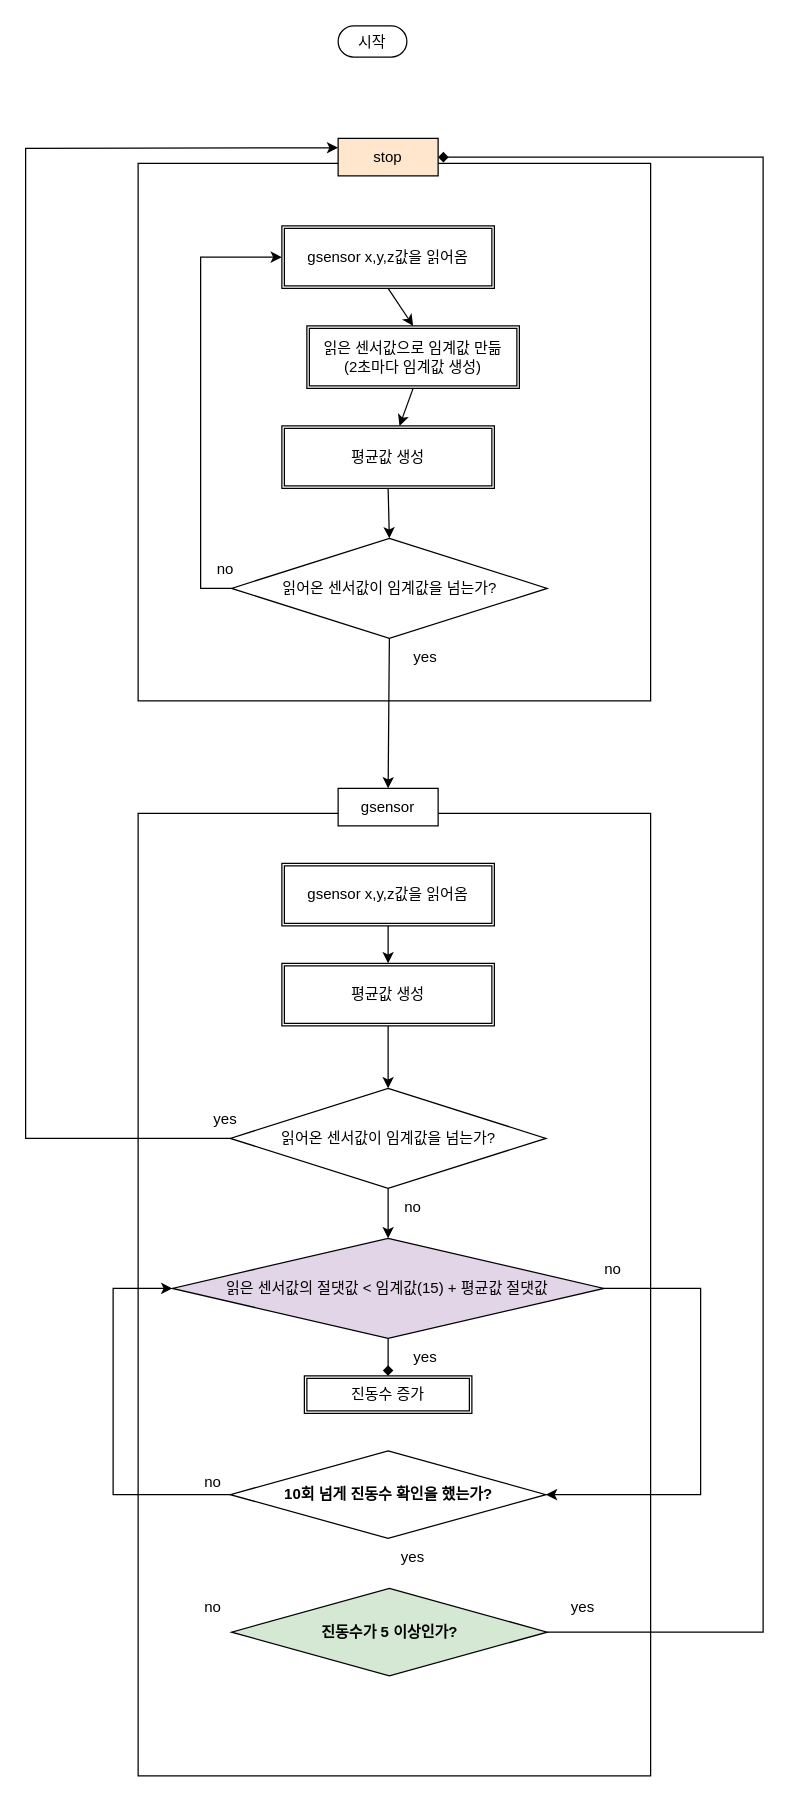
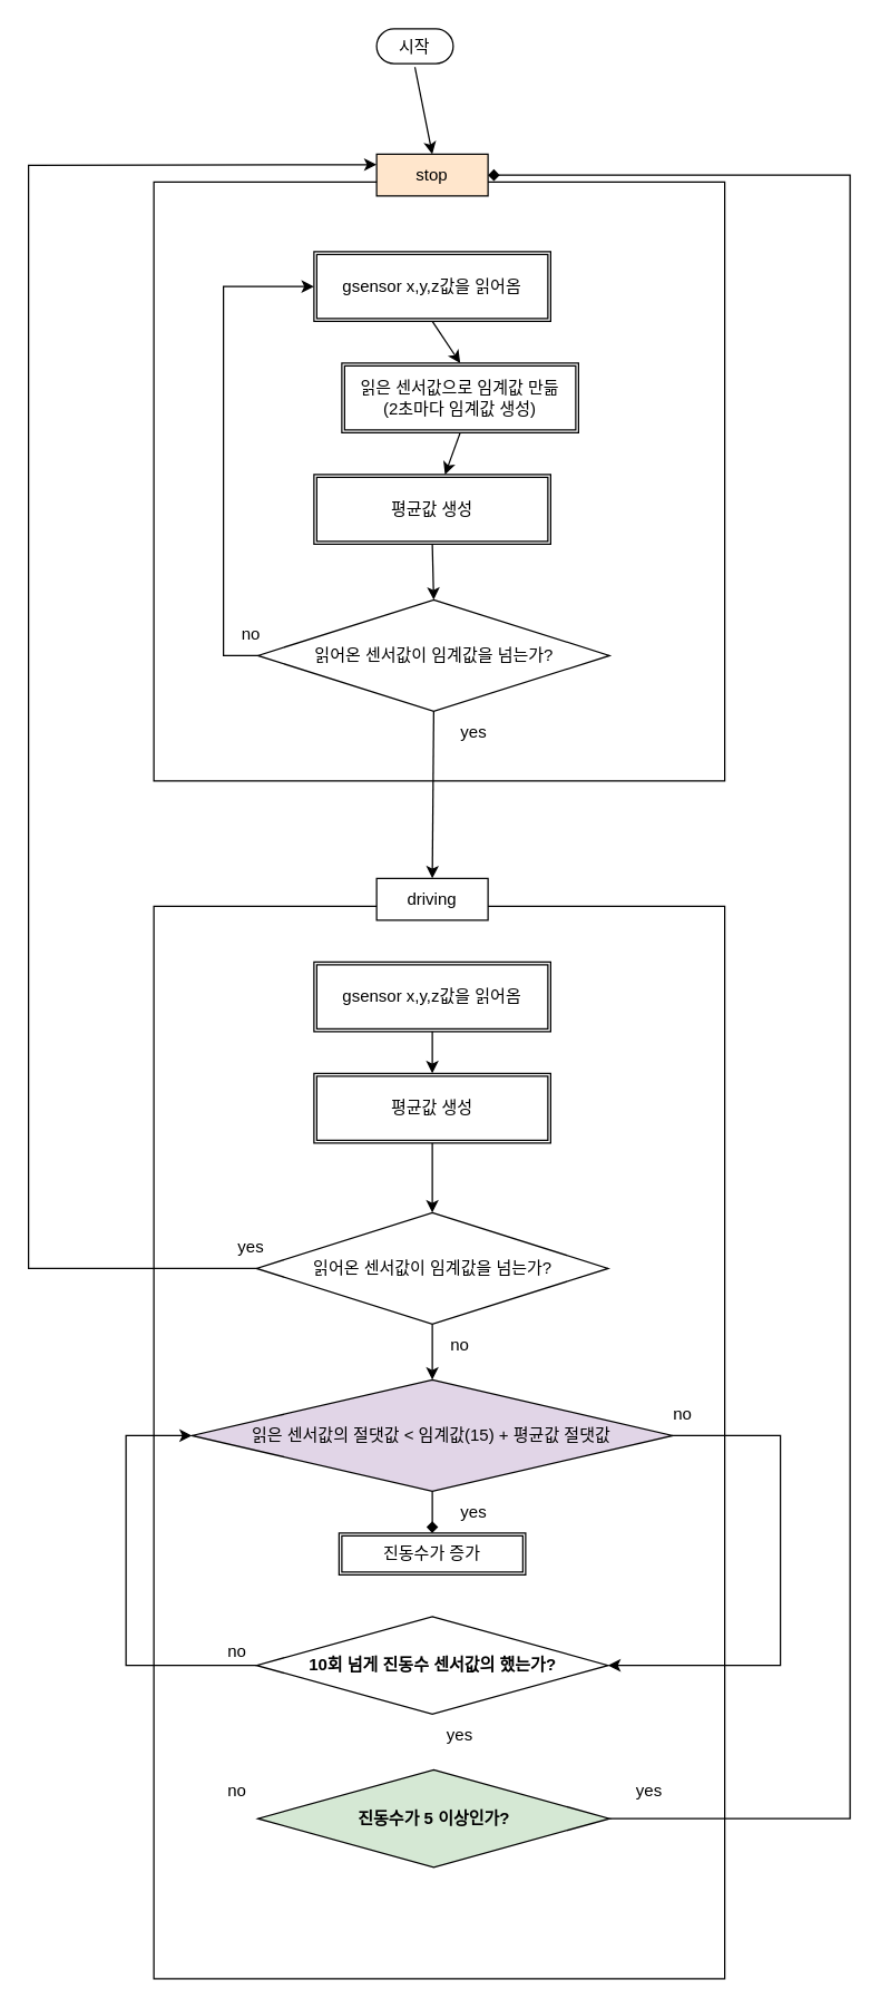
  <mxCell id="0" />
  <mxCell id="1" parent="0" />
  <mxCell id="2" value="시작" style="html=1;dashed=0;whiteSpace=wrap;shape=mxgraph.dfd.start" vertex="1" parent="1"><mxGeometry x="270" y="20" width="55" height="25" as="geometry" /></mxCell>
  <mxCell id="3" value="" style="rounded=0;whiteSpace=wrap;html=1;" vertex="1" parent="1"><mxGeometry x="110" y="130" width="410" height="430" as="geometry" /></mxCell>
  <mxCell id="4" value="stop" style="rounded=0;whiteSpace=wrap;html=1;fillColor=#ffe6cc;" vertex="1" parent="1"><mxGeometry x="270" y="110" width="80" height="30" as="geometry" /></mxCell>
+ <mxCell id="5" value="" style="endArrow=classic;html=1;rounded=0;exitX=0.5;exitY=0.5;exitDx=0;exitDy=15;exitPerimeter=0;entryX=0.5;entryY=0;entryDx=0;entryDy=0;" edge="1" parent="1" source="2" target="4"><mxGeometry width="50" height="50" relative="1" as="geometry"><mxPoint x="400" y="80" as="sourcePoint" /><mxPoint x="450" y="30" as="targetPoint" /></mxGeometry></mxCell>
  <mxCell id="6" value="gsensor x,y,z값을 읽어옴" style="shape=ext;double=1;rounded=0;whiteSpace=wrap;html=1;fillColor=default;" vertex="1" parent="1"><mxGeometry x="225" y="180" width="170" height="50" as="geometry" /></mxCell>
  <mxCell id="7" value="읽은 센서값으로 임계값 만듦&lt;br&gt;(2초마다 임계값 생성)" style="shape=ext;double=1;rounded=0;whiteSpace=wrap;html=1;" vertex="1" parent="1"><mxGeometry x="245" y="260" width="170" height="50" as="geometry" /></mxCell>
  <mxCell id="8" value="평균값 생성" style="shape=ext;double=1;rounded=0;whiteSpace=wrap;html=1;" vertex="1" parent="1"><mxGeometry x="225" y="340" width="170" height="50" as="geometry" /></mxCell>
  <mxCell id="9" value="읽어온 센서값이 임계값을 넘는가?" style="rhombus;whiteSpace=wrap;html=1;" vertex="1" parent="1"><mxGeometry x="184.75" y="430" width="252.5" height="80" as="geometry" /></mxCell>
  <mxCell id="10" value="" style="endArrow=classic;html=1;rounded=0;exitX=0;exitY=0.5;exitDx=0;exitDy=0;entryX=0;entryY=0.5;entryDx=0;entryDy=0;" edge="1" parent="1" source="9" target="6"><mxGeometry width="50" height="50" relative="1" as="geometry"><mxPoint x="180" y="440" as="sourcePoint" /><mxPoint x="230" y="390" as="targetPoint" /><Array as="points"><mxPoint x="160" y="470" /><mxPoint x="160" y="205" /></Array></mxGeometry></mxCell>
  <mxCell id="11" value="no" style="text;html=1;strokeColor=none;fillColor=none;align=center;verticalAlign=middle;whiteSpace=wrap;rounded=0;" vertex="1" parent="1"><mxGeometry x="150" y="440" width="60" height="30" as="geometry" /></mxCell>
  <mxCell id="12" value="" style="rounded=0;whiteSpace=wrap;html=1;" vertex="1" parent="1"><mxGeometry x="110" y="650" width="410" height="770" as="geometry" /></mxCell>
- <mxCell id="13" value="gsensor" style="rounded=0;whiteSpace=wrap;html=1;" vertex="1" parent="1"><mxGeometry x="270" y="630" width="80" height="30" as="geometry" /></mxCell>
+ <mxCell id="13" value="driving" style="rounded=0;whiteSpace=wrap;html=1;" vertex="1" parent="1"><mxGeometry x="270" y="630" width="80" height="30" as="geometry" /></mxCell>
  <mxCell id="14" value="" style="endArrow=classic;html=1;rounded=0;exitX=0.5;exitY=1;exitDx=0;exitDy=0;" edge="1" parent="1" source="9"><mxGeometry width="50" height="50" relative="1" as="geometry"><mxPoint x="390" y="550" as="sourcePoint" /><mxPoint x="310" y="630" as="targetPoint" /></mxGeometry></mxCell>
  <mxCell id="15" value="" style="endArrow=classic;html=1;rounded=0;exitX=0.5;exitY=1;exitDx=0;exitDy=0;entryX=0.5;entryY=0;entryDx=0;entryDy=0;" edge="1" parent="1" source="6" target="7"><mxGeometry width="50" height="50" relative="1" as="geometry"><mxPoint x="470" y="260" as="sourcePoint" /><mxPoint x="520" y="210" as="targetPoint" /></mxGeometry></mxCell>
  <mxCell id="16" value="" style="endArrow=classic;html=1;rounded=0;exitX=0.5;exitY=1;exitDx=0;exitDy=0;" edge="1" parent="1" source="7" target="8"><mxGeometry width="50" height="50" relative="1" as="geometry"><mxPoint x="430" y="290" as="sourcePoint" /><mxPoint x="480" y="240" as="targetPoint" /></mxGeometry></mxCell>
  <mxCell id="17" value="" style="endArrow=classic;html=1;rounded=0;exitX=0.5;exitY=1;exitDx=0;exitDy=0;entryX=0.5;entryY=0;entryDx=0;entryDy=0;" edge="1" parent="1" source="8" target="9"><mxGeometry width="50" height="50" relative="1" as="geometry"><mxPoint x="430" y="430" as="sourcePoint" /><mxPoint x="480" y="380" as="targetPoint" /></mxGeometry></mxCell>
  <mxCell id="18" value="gsensor x,y,z값을 읽어옴" style="shape=ext;double=1;rounded=0;whiteSpace=wrap;html=1;" vertex="1" parent="1"><mxGeometry x="225" y="690" width="170" height="50" as="geometry" /></mxCell>
  <mxCell id="19" value="읽어온 센서값이 임계값을 넘는가?" style="rhombus;whiteSpace=wrap;html=1;" vertex="1" parent="1"><mxGeometry x="183.75" y="870" width="252.5" height="80" as="geometry" /></mxCell>
  <mxCell id="20" value="평균값 생성" style="shape=ext;double=1;rounded=0;whiteSpace=wrap;html=1;" vertex="1" parent="1"><mxGeometry x="225" y="770" width="170" height="50" as="geometry" /></mxCell>
  <mxCell id="21" value="" style="endArrow=classic;html=1;rounded=0;exitX=0;exitY=0.5;exitDx=0;exitDy=0;entryX=0;entryY=0.25;entryDx=0;entryDy=0;" edge="1" parent="1" source="19" target="4"><mxGeometry width="50" height="50" relative="1" as="geometry"><mxPoint x="210" y="890" as="sourcePoint" /><mxPoint x="260" y="840" as="targetPoint" /><Array as="points"><mxPoint x="160" y="910" /><mxPoint x="20" y="910" /><mxPoint x="20" y="118" /></Array></mxGeometry></mxCell>
  <mxCell id="22" value="yes" style="text;html=1;strokeColor=none;fillColor=none;align=center;verticalAlign=middle;whiteSpace=wrap;rounded=0;" vertex="1" parent="1"><mxGeometry x="150" y="880" width="60" height="30" as="geometry" /></mxCell>
  <mxCell id="23" value="" style="endArrow=classic;html=1;rounded=0;exitX=0.5;exitY=1;exitDx=0;exitDy=0;" edge="1" parent="1" source="18" target="20"><mxGeometry width="50" height="50" relative="1" as="geometry"><mxPoint x="440" y="770" as="sourcePoint" /><mxPoint x="490" y="720" as="targetPoint" /></mxGeometry></mxCell>
  <mxCell id="24" value="" style="endArrow=classic;html=1;rounded=0;exitX=0.5;exitY=1;exitDx=0;exitDy=0;entryX=0.5;entryY=0;entryDx=0;entryDy=0;" edge="1" parent="1" source="20" target="19"><mxGeometry width="50" height="50" relative="1" as="geometry"><mxPoint x="430" y="840" as="sourcePoint" /><mxPoint x="480" y="790" as="targetPoint" /></mxGeometry></mxCell>
  <mxCell id="25" value="yes" style="text;html=1;strokeColor=none;fillColor=none;align=center;verticalAlign=middle;whiteSpace=wrap;rounded=0;" vertex="1" parent="1"><mxGeometry x="310" y="510" width="60" height="30" as="geometry" /></mxCell>
  <mxCell id="26" value="읽은 센서값의 절댓값 &amp;lt; 임계값(15) + 평균값 절댓값" style="rhombus;whiteSpace=wrap;html=1;fillColor=#e1d5e7;" vertex="1" parent="1"><mxGeometry x="137.38" y="990" width="345.25" height="80" as="geometry" /></mxCell>
- <mxCell id="27" value="진동수 증가" style="shape=ext;double=1;rounded=0;whiteSpace=wrap;html=1;" vertex="1" parent="1"><mxGeometry x="243" y="1100" width="134" height="30" as="geometry" /></mxCell>
- <mxCell id="28" value="10회 넘게 진동수 확인을 했는가?" style="rhombus;whiteSpace=wrap;html=1;fontStyle=1" vertex="1" parent="1"><mxGeometry x="183.75" y="1160" width="252.5" height="70" as="geometry" /></mxCell>
+ <mxCell id="27" value="진동수가 증가" style="shape=ext;double=1;rounded=0;whiteSpace=wrap;html=1;" vertex="1" parent="1"><mxGeometry x="243" y="1100" width="134" height="30" as="geometry" /></mxCell>
+ <mxCell id="28" value="10회 넘게 진동수 센서값의 했는가?" style="rhombus;whiteSpace=wrap;html=1;fontStyle=1" vertex="1" parent="1"><mxGeometry x="183.75" y="1160" width="252.5" height="70" as="geometry" /></mxCell>
  <mxCell id="29" value="" style="endArrow=classic;html=1;rounded=0;exitX=0;exitY=0.5;exitDx=0;exitDy=0;entryX=0;entryY=0.5;entryDx=0;entryDy=0;" edge="1" parent="1" source="28" target="26"><mxGeometry width="50" height="50" relative="1" as="geometry"><mxPoint x="450" y="1130" as="sourcePoint" /><mxPoint x="500" y="1080" as="targetPoint" /><Array as="points"><mxPoint x="90" y="1195" /><mxPoint x="90" y="1030" /></Array></mxGeometry></mxCell>
  <mxCell id="30" value="no" style="text;html=1;strokeColor=none;fillColor=none;align=center;verticalAlign=middle;whiteSpace=wrap;rounded=0;" vertex="1" parent="1"><mxGeometry x="140" y="1170" width="60" height="30" as="geometry" /></mxCell>
  <mxCell id="31" value="" style="endArrow=classic;html=1;rounded=0;exitX=0.5;exitY=1;exitDx=0;exitDy=0;entryX=0.5;entryY=0;entryDx=0;entryDy=0;" edge="1" parent="1" source="19" target="26"><mxGeometry width="50" height="50" relative="1" as="geometry"><mxPoint x="440" y="960" as="sourcePoint" /><mxPoint x="490" y="910" as="targetPoint" /></mxGeometry></mxCell>
  <mxCell id="32" value="no" style="text;html=1;strokeColor=none;fillColor=none;align=center;verticalAlign=middle;whiteSpace=wrap;rounded=0;" vertex="1" parent="1"><mxGeometry x="300" y="950" width="60" height="30" as="geometry" /></mxCell>
  <mxCell id="33" value="" style="endArrow=diamond;html=1;rounded=0;exitX=0.5;exitY=1;exitDx=0;exitDy=0;entryX=0.5;entryY=0;entryDx=0;entryDy=0;" edge="1" parent="1" source="26" target="27"><mxGeometry width="50" height="50" relative="1" as="geometry"><mxPoint x="450" y="1100" as="sourcePoint" /><mxPoint x="500" y="1050" as="targetPoint" /></mxGeometry></mxCell>
  <mxCell id="34" value="yes" style="text;html=1;strokeColor=none;fillColor=none;align=center;verticalAlign=middle;whiteSpace=wrap;rounded=0;" vertex="1" parent="1"><mxGeometry x="310" y="1070" width="60" height="30" as="geometry" /></mxCell>
  <mxCell id="35" value="" style="endArrow=classic;html=1;rounded=0;exitX=1;exitY=0.5;exitDx=0;exitDy=0;entryX=1;entryY=0.5;entryDx=0;entryDy=0;" edge="1" parent="1" source="26" target="28"><mxGeometry width="50" height="50" relative="1" as="geometry"><mxPoint x="430" y="1100" as="sourcePoint" /><mxPoint x="480" y="1050" as="targetPoint" /><Array as="points"><mxPoint x="560" y="1030" /><mxPoint x="560" y="1195" /></Array></mxGeometry></mxCell>
  <mxCell id="36" value="no" style="text;html=1;strokeColor=none;fillColor=none;align=center;verticalAlign=middle;whiteSpace=wrap;rounded=0;" vertex="1" parent="1"><mxGeometry x="460" y="1000" width="60" height="30" as="geometry" /></mxCell>
  <mxCell id="37" value="진동수가 5 이상인가?" style="rhombus;whiteSpace=wrap;html=1;fontStyle=1;fillColor=#d5e8d4;" vertex="1" parent="1"><mxGeometry x="184.75" y="1270" width="252.5" height="70" as="geometry" /></mxCell>
  <mxCell id="38" value="yes" style="text;html=1;strokeColor=none;fillColor=none;align=center;verticalAlign=middle;whiteSpace=wrap;rounded=0;" vertex="1" parent="1"><mxGeometry x="300" y="1230" width="60" height="30" as="geometry" /></mxCell>
  <mxCell id="39" value="" style="endArrow=diamond;html=1;rounded=0;exitX=1;exitY=0.5;exitDx=0;exitDy=0;entryX=1;entryY=0.5;entryDx=0;entryDy=0;" edge="1" parent="1" source="37" target="4"><mxGeometry width="50" height="50" relative="1" as="geometry"><mxPoint x="460" y="1300" as="sourcePoint" /><mxPoint x="510" y="1250" as="targetPoint" /><Array as="points"><mxPoint x="610" y="1305" /><mxPoint x="610" y="125" /></Array></mxGeometry></mxCell>
  <mxCell id="40" value="yes" style="text;html=1;strokeColor=none;fillColor=none;align=center;verticalAlign=middle;whiteSpace=wrap;rounded=0;" vertex="1" parent="1"><mxGeometry x="436.25" y="1270" width="60" height="30" as="geometry" /></mxCell>
  <mxCell id="41" value="no" style="text;html=1;strokeColor=none;fillColor=none;align=center;verticalAlign=middle;whiteSpace=wrap;rounded=0;" vertex="1" parent="1"><mxGeometry x="140" y="1270" width="60" height="30" as="geometry" /></mxCell>
